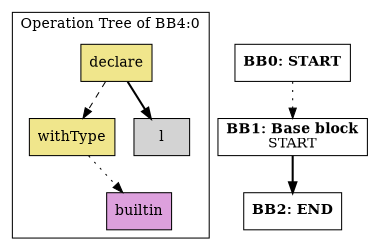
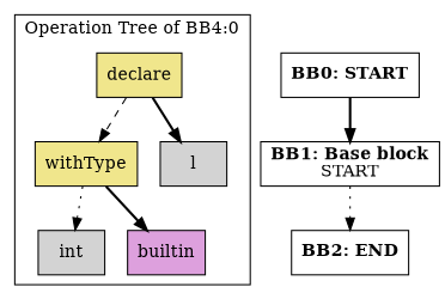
  digraph {
    splines=true
    node [shape=rectangle style=filled]
    edge [style=bold]
    n1 [fillcolor=khaki label=declare]
    n2 [fillcolor=khaki label=withType]
    n3 [fillcolor=lightgrey label=l]
+   n4 [fillcolor=lightgrey label=int]
    n5 [fillcolor=plum label=builtin]
    n6 [label=<<B>BB2: END</B><BR ALIGN="CENTER"/>> style=""]
    n7 [label=<<B>BB1: Base block</B><BR ALIGN="CENTER"/>START<BR ALIGN="CENTER"/>> style=""]
    n8 [label=<<B>BB0: START</B><BR ALIGN="CENTER"/>> style=""]
    subgraph cluster_1 {
      label="Operation Tree of BB4:0"
      n1
      n2
      n3
+     n4
      n5
    }
    n1 -> n2 [style=dashed]
    n1 -> n3
-   n2 -> n5 [style=dotted]
-   n7 -> n6
-   n8 -> n7 [style=dotted]
+   n2 -> n4 [style=dotted]
+   n2 -> n5
+   n7 -> n6 [style=dotted]
+   n8 -> n7
  }
